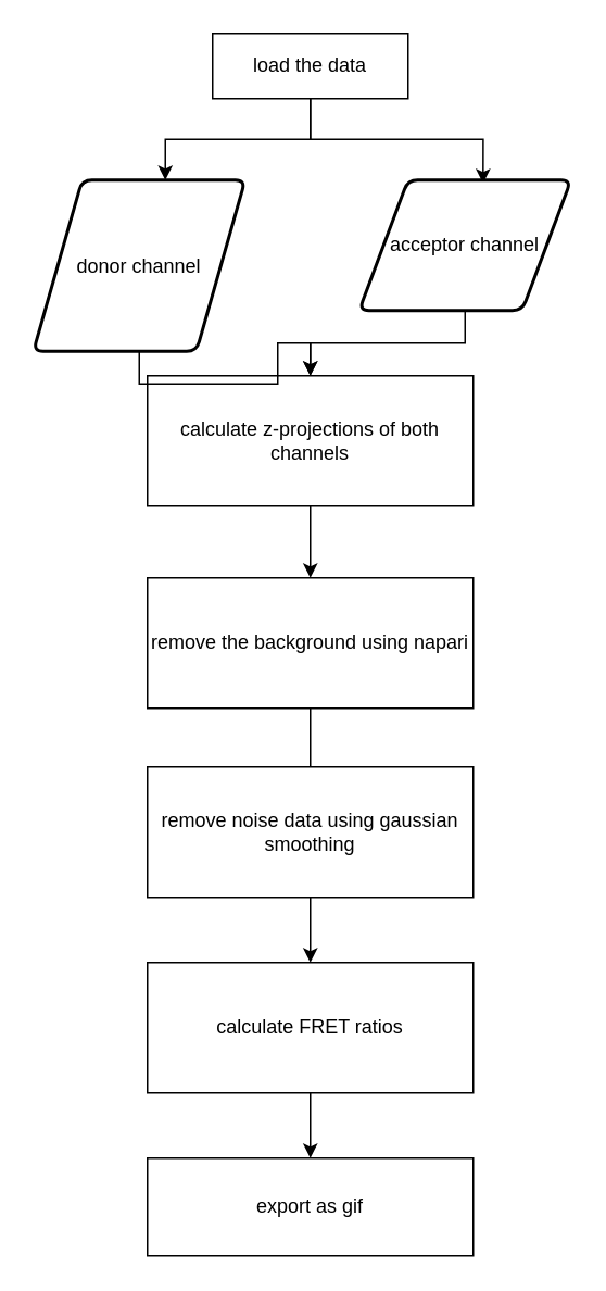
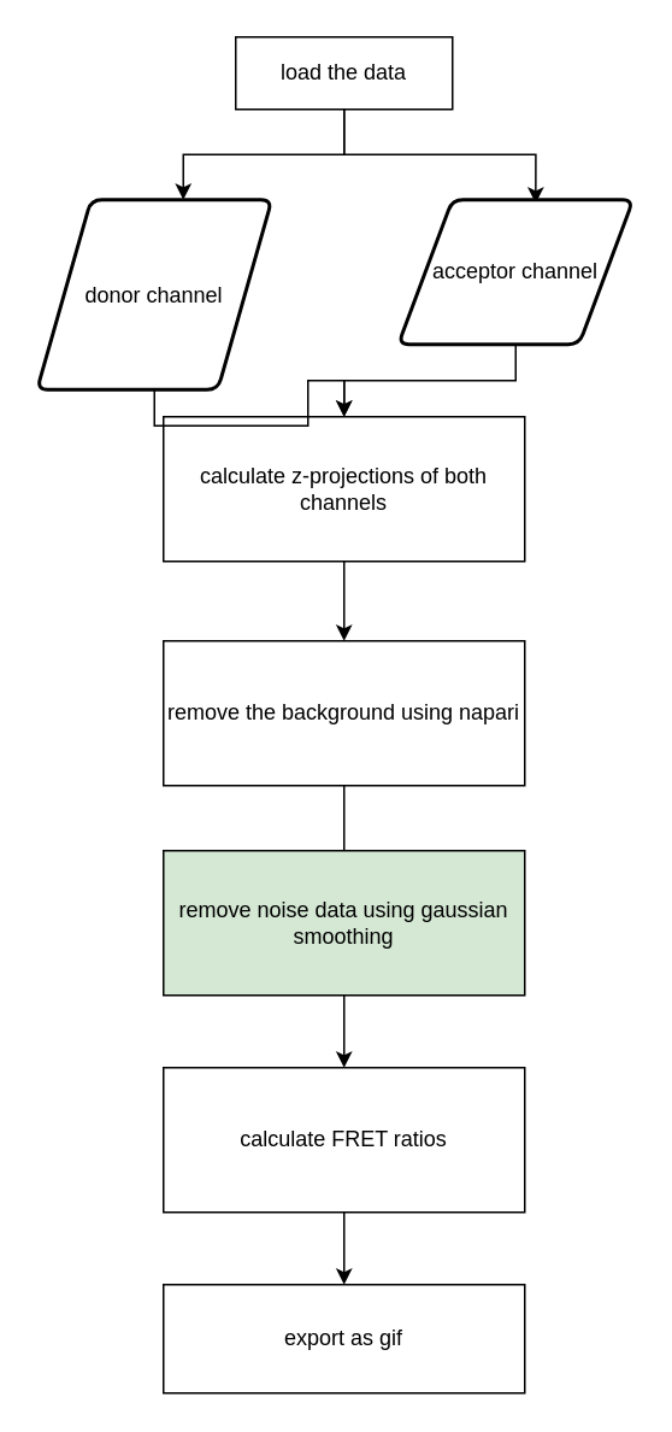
  <mxCell id="0" />
  <mxCell id="1" parent="0" />
  <mxCell id="2" style="edgeStyle=orthogonalEdgeStyle;rounded=0;orthogonalLoop=1;jettySize=auto;html=1;entryX=0.623;entryY=0;entryDx=0;entryDy=0;entryPerimeter=0;" edge="1" parent="1" source="4" target="8"><mxGeometry relative="1" as="geometry" /></mxCell>
  <mxCell id="3" style="edgeStyle=orthogonalEdgeStyle;rounded=0;orthogonalLoop=1;jettySize=auto;html=1;entryX=0.585;entryY=0.025;entryDx=0;entryDy=0;entryPerimeter=0;" edge="1" parent="1" source="4" target="10"><mxGeometry relative="1" as="geometry" /></mxCell>
  <mxCell id="4" value="load the data" style="rounded=0;whiteSpace=wrap;html=1;" vertex="1" parent="1"><mxGeometry x="130" y="20" width="120" height="40" as="geometry" /></mxCell>
  <mxCell id="5" style="edgeStyle=orthogonalEdgeStyle;rounded=0;orthogonalLoop=1;jettySize=auto;html=1;" edge="1" parent="1" source="6" target="12"><mxGeometry relative="1" as="geometry" /></mxCell>
  <mxCell id="6" value="calculate z-projections of both channels" style="rounded=0;whiteSpace=wrap;html=1;" vertex="1" parent="1"><mxGeometry x="90" y="230" width="200" height="80" as="geometry" /></mxCell>
  <mxCell id="7" style="edgeStyle=orthogonalEdgeStyle;rounded=0;orthogonalLoop=1;jettySize=auto;html=1;entryX=0.5;entryY=0;entryDx=0;entryDy=0;" edge="1" parent="1" source="8" target="6"><mxGeometry relative="1" as="geometry" /></mxCell>
  <mxCell id="8" value="donor channel" style="shape=parallelogram;html=1;strokeWidth=2;perimeter=parallelogramPerimeter;whiteSpace=wrap;rounded=1;arcSize=12;size=0.23;" vertex="1" parent="1"><mxGeometry x="20" y="110" width="130" height="105" as="geometry" /></mxCell>
  <mxCell id="9" style="edgeStyle=orthogonalEdgeStyle;rounded=0;orthogonalLoop=1;jettySize=auto;html=1;entryX=0.5;entryY=0;entryDx=0;entryDy=0;" edge="1" parent="1" source="10" target="6"><mxGeometry relative="1" as="geometry" /></mxCell>
  <mxCell id="10" value="acceptor channel" style="shape=parallelogram;html=1;strokeWidth=2;perimeter=parallelogramPerimeter;whiteSpace=wrap;rounded=1;arcSize=12;size=0.23;" vertex="1" parent="1"><mxGeometry x="220" y="110" width="130" height="80" as="geometry" /></mxCell>
  <mxCell id="11" style="edgeStyle=orthogonalEdgeStyle;rounded=0;orthogonalLoop=1;jettySize=auto;html=1;" edge="1" parent="1" source="12"><mxGeometry relative="1" as="geometry"><mxPoint x="190" y="500" as="targetPoint" /></mxGeometry></mxCell>
  <mxCell id="12" value="remove the background using napari" style="rounded=0;whiteSpace=wrap;html=1;" vertex="1" parent="1"><mxGeometry x="90" y="354" width="200" height="80" as="geometry" /></mxCell>
  <mxCell id="13" style="edgeStyle=orthogonalEdgeStyle;rounded=0;orthogonalLoop=1;jettySize=auto;html=1;" edge="1" parent="1" source="14" target="16"><mxGeometry relative="1" as="geometry" /></mxCell>
- <mxCell id="14" value="remove noise data using gaussian smoothing" style="rounded=0;whiteSpace=wrap;html=1;" vertex="1" parent="1"><mxGeometry x="90" y="470" width="200" height="80" as="geometry" /></mxCell>
+ <mxCell id="14" value="remove noise data using gaussian smoothing" style="rounded=0;whiteSpace=wrap;html=1;fillColor=#d5e8d4;" vertex="1" parent="1"><mxGeometry x="90" y="470" width="200" height="80" as="geometry" /></mxCell>
  <mxCell id="15" style="edgeStyle=orthogonalEdgeStyle;rounded=0;orthogonalLoop=1;jettySize=auto;html=1;" edge="1" parent="1" source="16" target="17"><mxGeometry relative="1" as="geometry" /></mxCell>
  <mxCell id="16" value="calculate FRET ratios" style="rounded=0;whiteSpace=wrap;html=1;" vertex="1" parent="1"><mxGeometry x="90" y="590" width="200" height="80" as="geometry" /></mxCell>
  <mxCell id="17" value="export as gif" style="rounded=0;whiteSpace=wrap;html=1;" vertex="1" parent="1"><mxGeometry x="90" y="710" width="200" height="60" as="geometry" /></mxCell>
